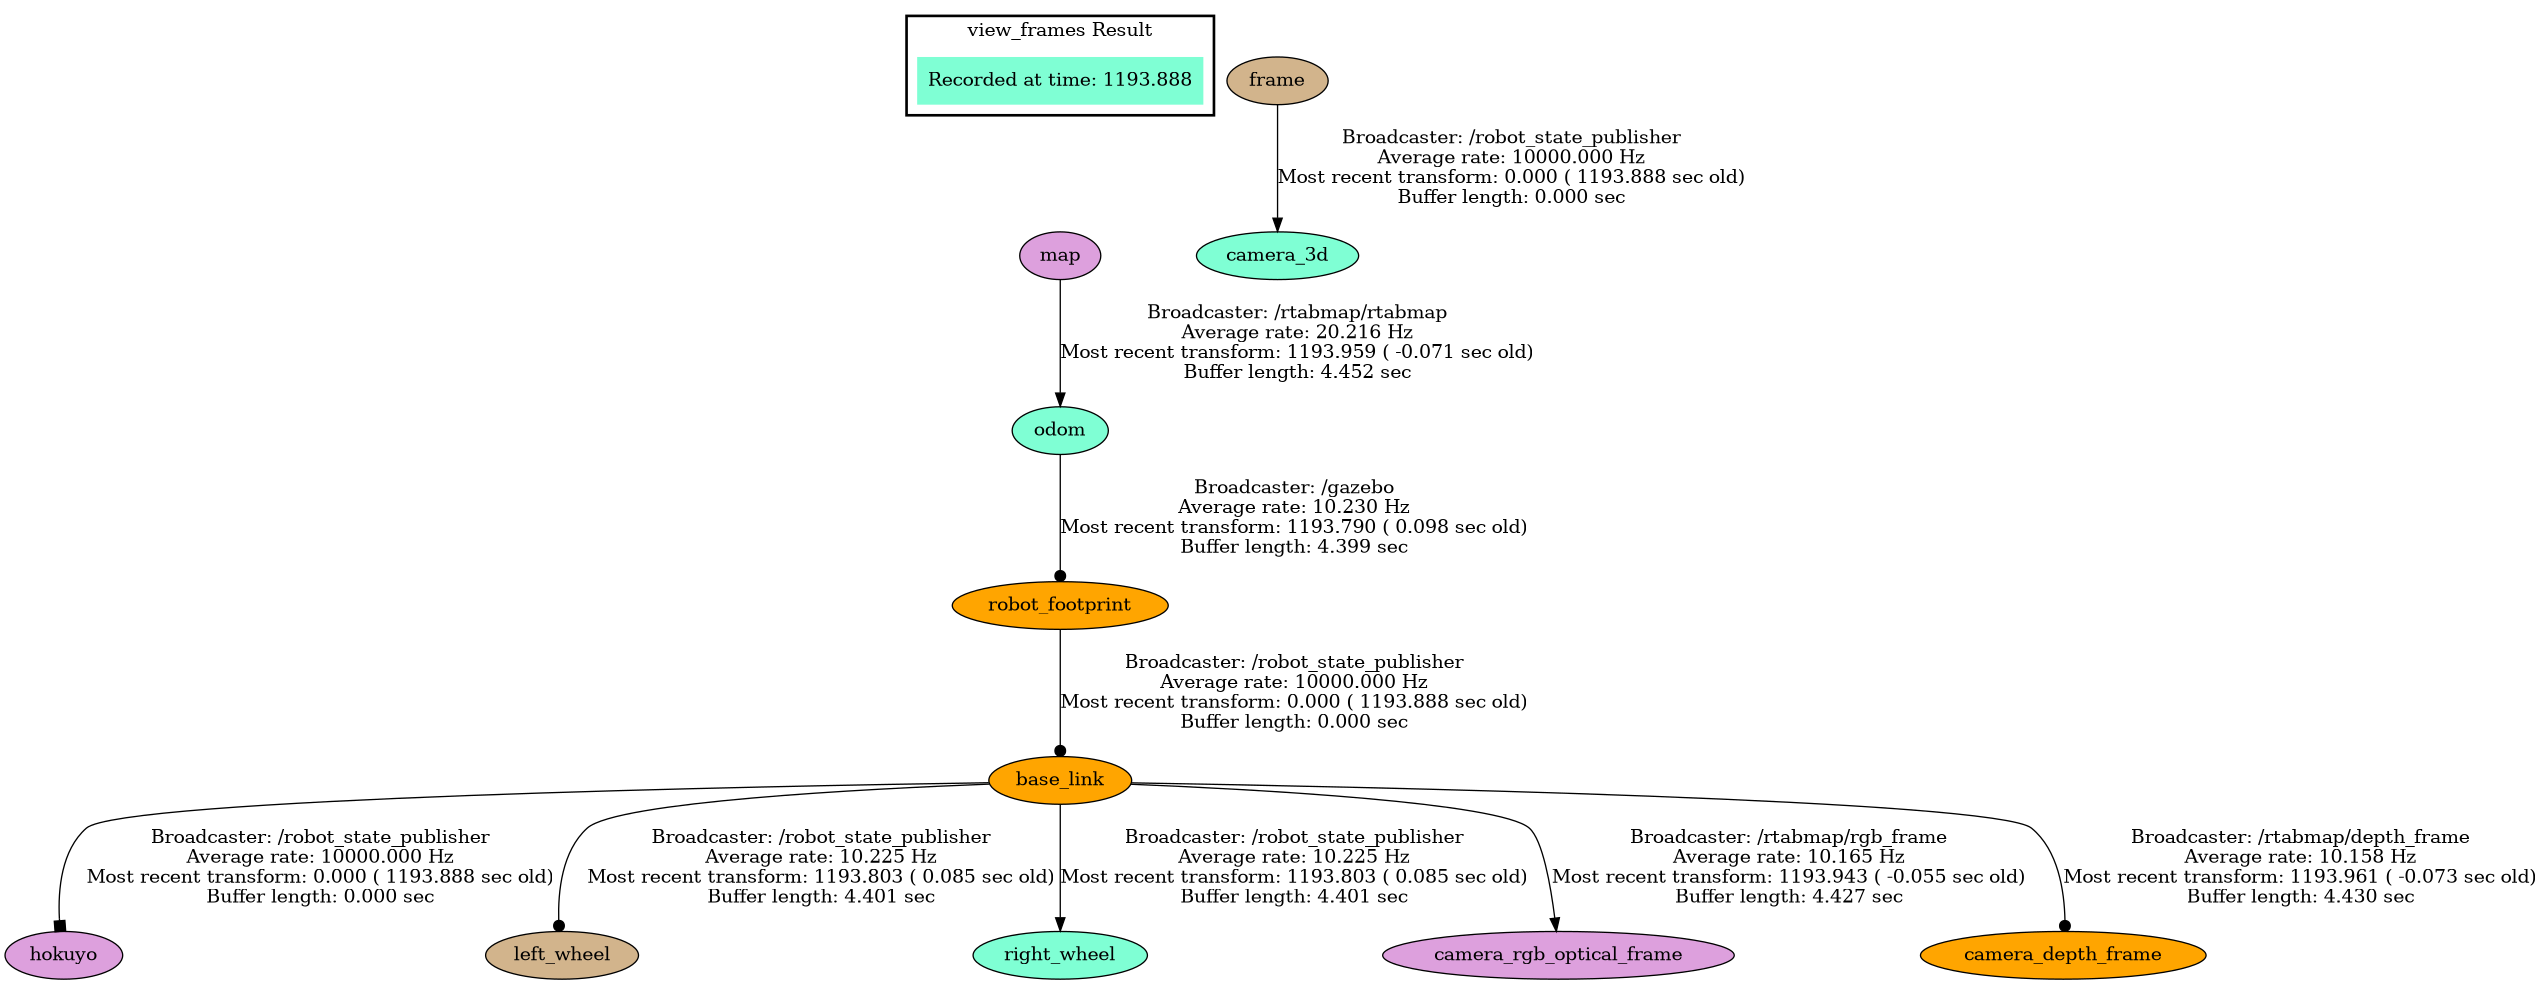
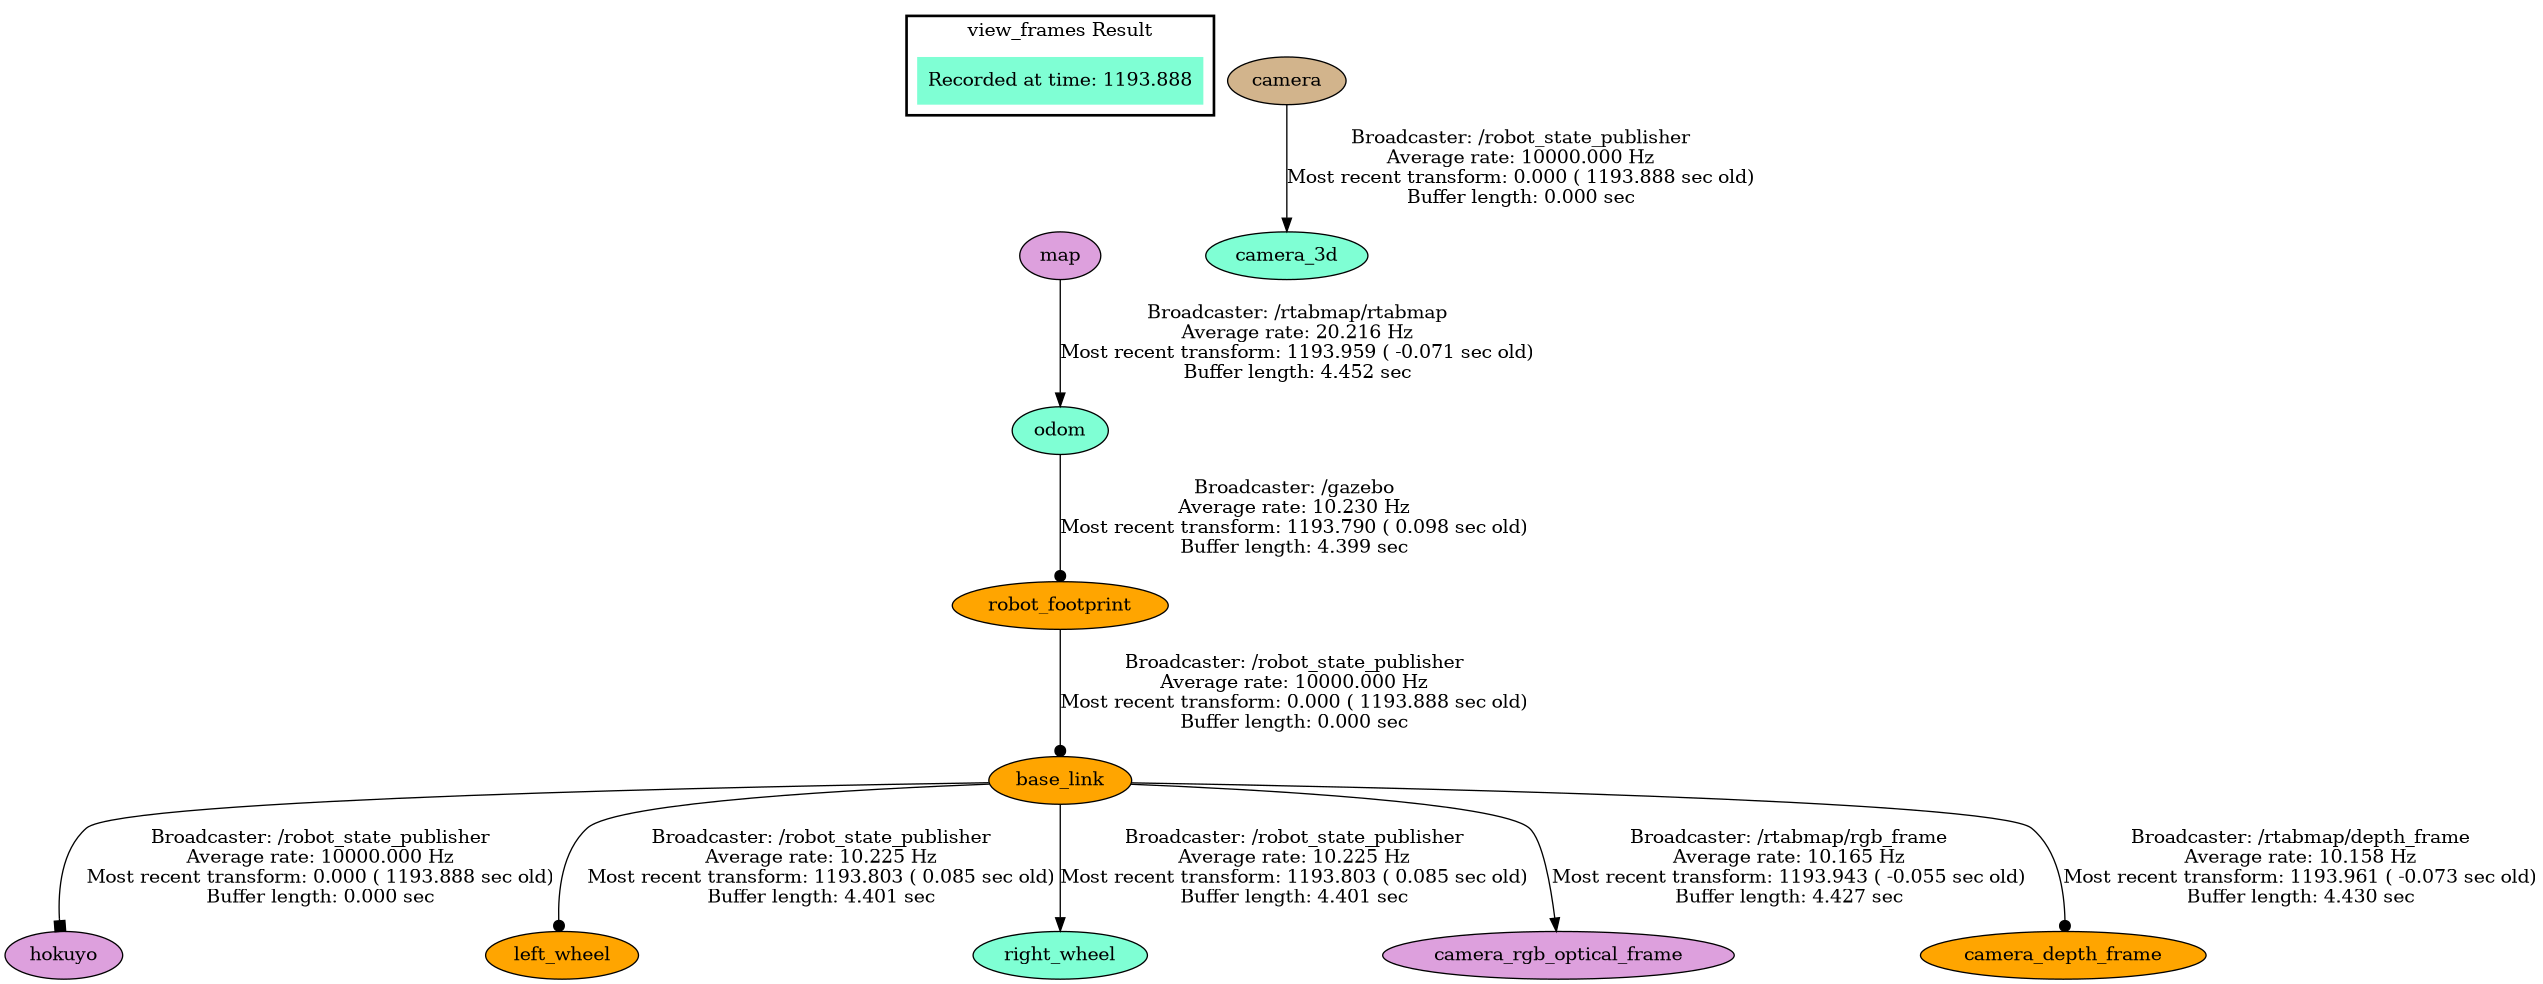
  digraph {
    node [fillcolor=aquamarine style=filled]
    edge [arrowhead=normal]
    "Recorded at time: 1193.888" [shape=plaintext]
    map [fillcolor=plum]
-   camera [fillcolor=tan label=frame]
+   camera [fillcolor=tan]
    camera_3d
    base_link [fillcolor=orange]
    hokuyo [fillcolor=plum]
-   left_wheel [fillcolor=tan]
+   left_wheel [fillcolor=orange]
    right_wheel
    camera_rgb_optical_frame [fillcolor=plum]
    camera_depth_frame [fillcolor=orange]
    robot_footprint [fillcolor=orange]
    odom
    subgraph cluster_1 {
      color=black
      label="view_frames Result"
      style=bold
      "Recorded at time: 1193.888"
    }
    "Recorded at time: 1193.888" -> map [style=invis arrowhead=""]
    map -> odom [label="Broadcaster: /rtabmap/rtabmap\nAverage rate: 20.216 Hz\nMost recent transform: 1193.959 ( -0.071 sec old)\nBuffer length: 4.452 sec\n"]
    camera -> camera_3d [label="Broadcaster: /robot_state_publisher\nAverage rate: 10000.000 Hz\nMost recent transform: 0.000 ( 1193.888 sec old)\nBuffer length: 0.000 sec\n"]
    base_link -> hokuyo [arrowhead=box label="Broadcaster: /robot_state_publisher\nAverage rate: 10000.000 Hz\nMost recent transform: 0.000 ( 1193.888 sec old)\nBuffer length: 0.000 sec\n"]
    base_link -> left_wheel [arrowhead=dot label="Broadcaster: /robot_state_publisher\nAverage rate: 10.225 Hz\nMost recent transform: 1193.803 ( 0.085 sec old)\nBuffer length: 4.401 sec\n"]
    base_link -> right_wheel [label="Broadcaster: /robot_state_publisher\nAverage rate: 10.225 Hz\nMost recent transform: 1193.803 ( 0.085 sec old)\nBuffer length: 4.401 sec\n"]
    base_link -> camera_rgb_optical_frame [label="Broadcaster: /rtabmap/rgb_frame\nAverage rate: 10.165 Hz\nMost recent transform: 1193.943 ( -0.055 sec old)\nBuffer length: 4.427 sec\n"]
    base_link -> camera_depth_frame [arrowhead=dot label="Broadcaster: /rtabmap/depth_frame\nAverage rate: 10.158 Hz\nMost recent transform: 1193.961 ( -0.073 sec old)\nBuffer length: 4.430 sec\n"]
    robot_footprint -> base_link [arrowhead=dot label="Broadcaster: /robot_state_publisher\nAverage rate: 10000.000 Hz\nMost recent transform: 0.000 ( 1193.888 sec old)\nBuffer length: 0.000 sec\n"]
    odom -> robot_footprint [arrowhead=dot label="Broadcaster: /gazebo\nAverage rate: 10.230 Hz\nMost recent transform: 1193.790 ( 0.098 sec old)\nBuffer length: 4.399 sec\n"]
  }
